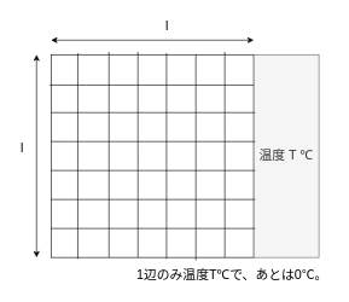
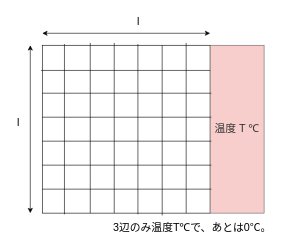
  <mxCell id="0" />
  <mxCell id="1" parent="0" />
  <mxCell id="2" value="" style="whiteSpace=wrap;html=1;aspect=fixed;fontSize=18;" vertex="1" parent="1"><mxGeometry x="70" y="75" width="280" height="280" as="geometry" /></mxCell>
- <mxCell id="3" value="温度 T ℃" style="rounded=0;whiteSpace=wrap;html=1;fillColor=#f5f5f5;strokeColor=#666666;fontColor=#333333;fontSize=18;" vertex="1" parent="1"><mxGeometry x="350" y="75" width="90" height="280" as="geometry" /></mxCell>
+ <mxCell id="3" value="温度 T ℃" style="rounded=0;whiteSpace=wrap;html=1;fillColor=#f8cecc;strokeColor=#666666;fontColor=#333333;fontSize=18;" vertex="1" parent="1"><mxGeometry x="350" y="75" width="90" height="280" as="geometry" /></mxCell>
  <mxCell id="4" value="" style="endArrow=classic;startArrow=classic;html=1;fontSize=18;" edge="1" parent="1"><mxGeometry width="50" height="50" relative="1" as="geometry"><mxPoint x="70" y="55" as="sourcePoint" /><mxPoint x="350" y="55" as="targetPoint" /></mxGeometry></mxCell>
  <mxCell id="5" value="" style="endArrow=classic;startArrow=classic;html=1;fontSize=18;" edge="1" parent="1"><mxGeometry width="50" height="50" relative="1" as="geometry"><mxPoint x="50" y="355" as="sourcePoint" /><mxPoint x="50" y="75" as="targetPoint" /></mxGeometry></mxCell>
  <mxCell id="6" value="l" style="text;html=1;align=center;verticalAlign=middle;resizable=0;points=[];autosize=1;fontSize=18;" vertex="1" parent="1"><mxGeometry x="220" y="20" width="20" height="30" as="geometry" /></mxCell>
  <mxCell id="7" value="l" style="text;html=1;align=center;verticalAlign=middle;resizable=0;points=[];autosize=1;fontSize=18;" vertex="1" parent="1"><mxGeometry x="20" y="190" width="20" height="30" as="geometry" /></mxCell>
- <mxCell id="8" value="1辺のみ温度T℃で、あとは0℃。" style="text;html=1;align=center;verticalAlign=middle;resizable=0;points=[];autosize=1;fontSize=18;" vertex="1" parent="1"><mxGeometry x="180" y="365" width="280" height="30" as="geometry" /></mxCell>
+ <mxCell id="8" value="3辺のみ温度T℃で、あとは0℃。" style="text;html=1;align=center;verticalAlign=middle;resizable=0;points=[];autosize=1;fontSize=18;" vertex="1" parent="1"><mxGeometry x="180" y="365" width="280" height="30" as="geometry" /></mxCell>
  <mxCell id="9" value="" style="endArrow=none;html=1;fontSize=18;" edge="1" parent="1"><mxGeometry width="50" height="50" relative="1" as="geometry"><mxPoint x="107" y="357" as="sourcePoint" /><mxPoint x="107" y="73" as="targetPoint" /></mxGeometry></mxCell>
  <mxCell id="10" value="" style="endArrow=none;html=1;fontSize=18;entryX=0.132;entryY=-0.007;entryDx=0;entryDy=0;entryPerimeter=0;" edge="1" parent="1"><mxGeometry width="50" height="50" relative="1" as="geometry"><mxPoint x="150.04" y="355" as="sourcePoint" /><mxPoint x="150" y="71.04" as="targetPoint" /></mxGeometry></mxCell>
  <mxCell id="11" value="" style="endArrow=none;html=1;fontSize=18;entryX=0.132;entryY=-0.007;entryDx=0;entryDy=0;entryPerimeter=0;" edge="1" parent="1"><mxGeometry width="50" height="50" relative="1" as="geometry"><mxPoint x="190.04" y="355" as="sourcePoint" /><mxPoint x="190" y="71.04" as="targetPoint" /></mxGeometry></mxCell>
  <mxCell id="12" value="" style="endArrow=none;html=1;fontSize=18;entryX=0.132;entryY=-0.007;entryDx=0;entryDy=0;entryPerimeter=0;" edge="1" parent="1"><mxGeometry width="50" height="50" relative="1" as="geometry"><mxPoint x="229.54" y="356.98" as="sourcePoint" /><mxPoint x="229.5" y="73.02" as="targetPoint" /></mxGeometry></mxCell>
  <mxCell id="13" value="" style="endArrow=none;html=1;fontSize=18;entryX=0.132;entryY=-0.007;entryDx=0;entryDy=0;entryPerimeter=0;" edge="1" parent="1"><mxGeometry width="50" height="50" relative="1" as="geometry"><mxPoint x="270.04" y="358.96" as="sourcePoint" /><mxPoint x="270" y="75" as="targetPoint" /></mxGeometry></mxCell>
  <mxCell id="14" value="" style="endArrow=none;html=1;fontSize=18;entryX=0.132;entryY=-0.007;entryDx=0;entryDy=0;entryPerimeter=0;" edge="1" parent="1"><mxGeometry width="50" height="50" relative="1" as="geometry"><mxPoint x="310.04" y="355" as="sourcePoint" /><mxPoint x="310" y="71.04" as="targetPoint" /></mxGeometry></mxCell>
  <mxCell id="15" value="" style="endArrow=none;html=1;fontSize=18;exitX=-0.007;exitY=0.15;exitDx=0;exitDy=0;exitPerimeter=0;entryX=0;entryY=0.15;entryDx=0;entryDy=0;entryPerimeter=0;" edge="1" parent="1" source="2" target="3"><mxGeometry width="50" height="50" relative="1" as="geometry"><mxPoint x="380" y="305" as="sourcePoint" /><mxPoint x="430" y="255" as="targetPoint" /></mxGeometry></mxCell>
  <mxCell id="16" value="" style="endArrow=none;html=1;fontSize=18;exitX=-0.007;exitY=0.15;exitDx=0;exitDy=0;exitPerimeter=0;entryX=0;entryY=0.15;entryDx=0;entryDy=0;entryPerimeter=0;" edge="1" parent="1"><mxGeometry width="50" height="50" relative="1" as="geometry"><mxPoint x="70" y="155" as="sourcePoint" /><mxPoint x="351.96" y="155" as="targetPoint" /></mxGeometry></mxCell>
  <mxCell id="17" value="" style="endArrow=none;html=1;fontSize=18;exitX=-0.007;exitY=0.15;exitDx=0;exitDy=0;exitPerimeter=0;entryX=0;entryY=0.15;entryDx=0;entryDy=0;entryPerimeter=0;" edge="1" parent="1"><mxGeometry width="50" height="50" relative="1" as="geometry"><mxPoint x="70" y="195" as="sourcePoint" /><mxPoint x="351.96" y="195" as="targetPoint" /></mxGeometry></mxCell>
  <mxCell id="18" value="" style="endArrow=none;html=1;fontSize=18;exitX=-0.007;exitY=0.15;exitDx=0;exitDy=0;exitPerimeter=0;entryX=0;entryY=0.15;entryDx=0;entryDy=0;entryPerimeter=0;" edge="1" parent="1"><mxGeometry width="50" height="50" relative="1" as="geometry"><mxPoint x="70" y="235" as="sourcePoint" /><mxPoint x="351.96" y="235" as="targetPoint" /></mxGeometry></mxCell>
  <mxCell id="19" value="" style="endArrow=none;html=1;fontSize=18;exitX=-0.007;exitY=0.15;exitDx=0;exitDy=0;exitPerimeter=0;entryX=0;entryY=0.15;entryDx=0;entryDy=0;entryPerimeter=0;" edge="1" parent="1"><mxGeometry width="50" height="50" relative="1" as="geometry"><mxPoint x="70" y="275" as="sourcePoint" /><mxPoint x="351.96" y="275" as="targetPoint" /></mxGeometry></mxCell>
  <mxCell id="20" value="" style="endArrow=none;html=1;fontSize=18;exitX=-0.007;exitY=0.15;exitDx=0;exitDy=0;exitPerimeter=0;entryX=0;entryY=0.15;entryDx=0;entryDy=0;entryPerimeter=0;" edge="1" parent="1"><mxGeometry width="50" height="50" relative="1" as="geometry"><mxPoint x="70" y="315" as="sourcePoint" /><mxPoint x="351.96" y="315" as="targetPoint" /></mxGeometry></mxCell>
